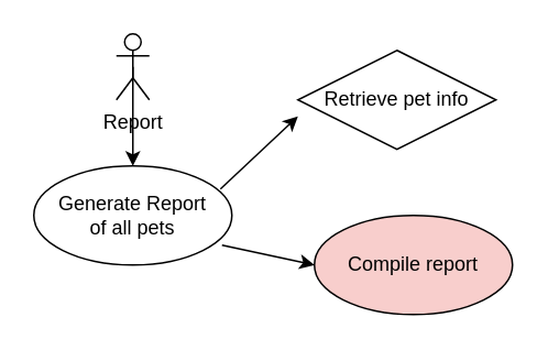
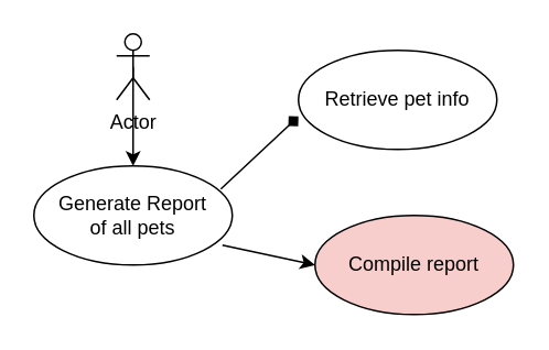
  <mxCell id="0" />
  <mxCell id="1" parent="0" />
  <mxCell id="2" style="edgeStyle=orthogonalEdgeStyle;rounded=0;orthogonalLoop=1;jettySize=auto;html=1;exitX=0.5;exitY=0.5;exitDx=0;exitDy=0;exitPerimeter=0;" edge="1" parent="1" source="3"><mxGeometry relative="1" as="geometry"><mxPoint x="80" y="100" as="targetPoint" /></mxGeometry></mxCell>
- <mxCell id="3" value="Report" style="shape=umlActor;verticalLabelPosition=bottom;verticalAlign=top;html=1;" vertex="1" parent="1"><mxGeometry x="70" y="20" width="20" height="40" as="geometry" /></mxCell>
+ <mxCell id="3" value="Actor" style="shape=umlActor;verticalLabelPosition=bottom;verticalAlign=top;html=1;" vertex="1" parent="1"><mxGeometry x="70" y="20" width="20" height="40" as="geometry" /></mxCell>
  <mxCell id="4" value="Generate Report&lt;div&gt;of all pets&lt;/div&gt;" style="ellipse;whiteSpace=wrap;html=1;" vertex="1" parent="1"><mxGeometry x="20" y="100" width="120" height="60" as="geometry" /></mxCell>
  <mxCell id="5" value="Compile report" style="ellipse;whiteSpace=wrap;html=1;fillColor=#f8cecc;" vertex="1" parent="1"><mxGeometry x="190" y="130" width="120" height="60" as="geometry" /></mxCell>
- <mxCell id="6" value="Retrieve pet info" style="rhombus;whiteSpace=wrap;html=1;" vertex="1" parent="1"><mxGeometry x="180" y="30" width="120" height="60" as="geometry" /></mxCell>
+ <mxCell id="6" value="Retrieve pet info" style="ellipse;whiteSpace=wrap;html=1;" vertex="1" parent="1"><mxGeometry x="180" y="30" width="120" height="60" as="geometry" /></mxCell>
  <mxCell id="7" value="" style="endArrow=classic;html=1;rounded=0;exitX=0.95;exitY=0.8;exitDx=0;exitDy=0;exitPerimeter=0;entryX=0;entryY=0.5;entryDx=0;entryDy=0;" edge="1" parent="1" source="4" target="5"><mxGeometry width="50" height="50" relative="1" as="geometry"><mxPoint x="60" y="80" as="sourcePoint" /><mxPoint x="110" y="30" as="targetPoint" /></mxGeometry></mxCell>
- <mxCell id="8" value="" style="endArrow=classic;html=1;rounded=0;exitX=0.942;exitY=0.233;exitDx=0;exitDy=0;exitPerimeter=0;entryX=0;entryY=0.667;entryDx=0;entryDy=0;entryPerimeter=0;" edge="1" parent="1" source="4" target="6"><mxGeometry width="50" height="50" relative="1" as="geometry"><mxPoint x="60" y="80" as="sourcePoint" /><mxPoint x="110" y="30" as="targetPoint" /></mxGeometry></mxCell>
+ <mxCell id="8" value="" style="endArrow=diamond;html=1;rounded=0;exitX=0.942;exitY=0.233;exitDx=0;exitDy=0;exitPerimeter=0;entryX=0;entryY=0.667;entryDx=0;entryDy=0;entryPerimeter=0;" edge="1" parent="1" source="4" target="6"><mxGeometry width="50" height="50" relative="1" as="geometry"><mxPoint x="60" y="80" as="sourcePoint" /><mxPoint x="110" y="30" as="targetPoint" /></mxGeometry></mxCell>
